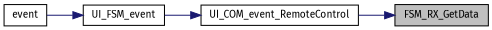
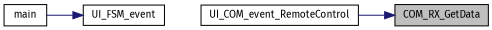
  digraph {
    fontname="Fira Sans"
    rankdir=RL
    node [color=black fillcolor=white fontname="Fira Sans" fontsize=10 shape=record style=filled]
    edge [color=midnightblue dir=back fontname="Fira Sans" fontsize=10 labelfontname=Helvetica labelfontsize=10 style=solid]
-   n1 [fillcolor=grey75 fontcolor=black height=0.2 label=FSM_RX_GetData width=0.4]
+   n1 [fillcolor=grey75 fontcolor=black height=0.2 label=COM_RX_GetData width=0.4]
    n2 [height=0.2 label=UI_COM_event_RemoteControl width=0.4]
    n3 [height=0.2 label=UI_FSM_event width=0.4]
-   n4 [height=0.2 label=event width=0.4]
+   n4 [height=0.2 label=main width=0.4]
    n1 -> n2
-   n2 -> n3
    n3 -> n4
  }
